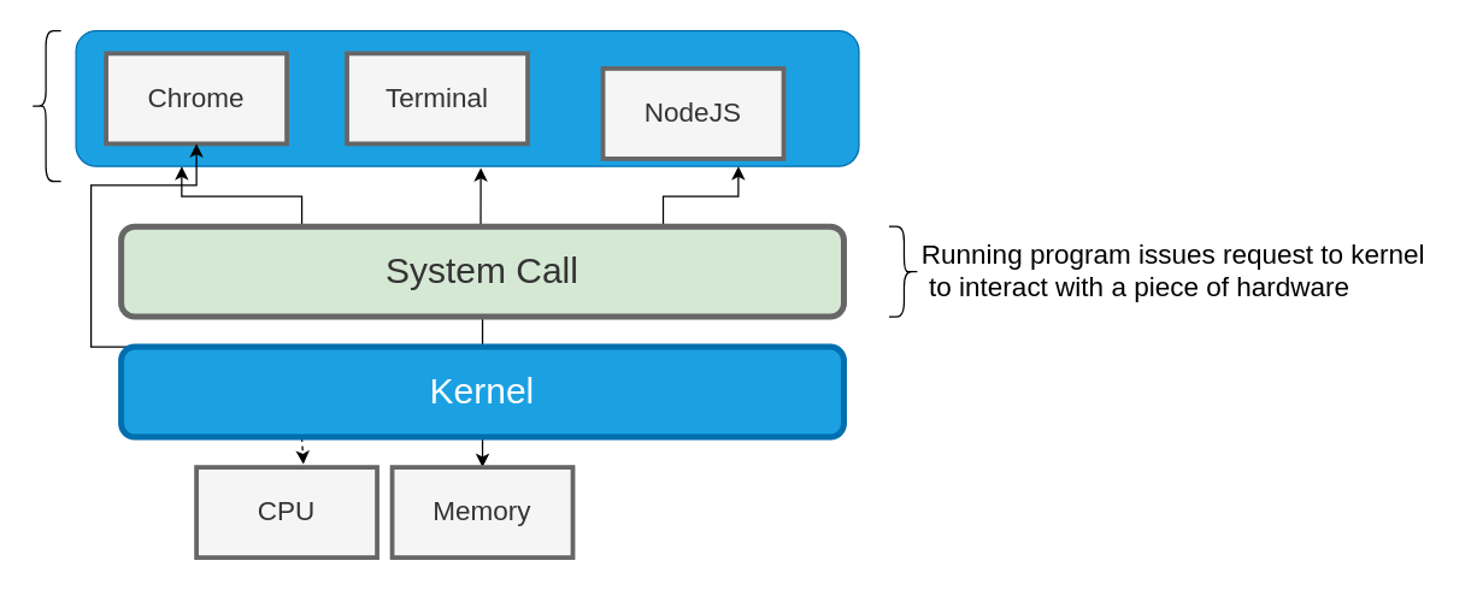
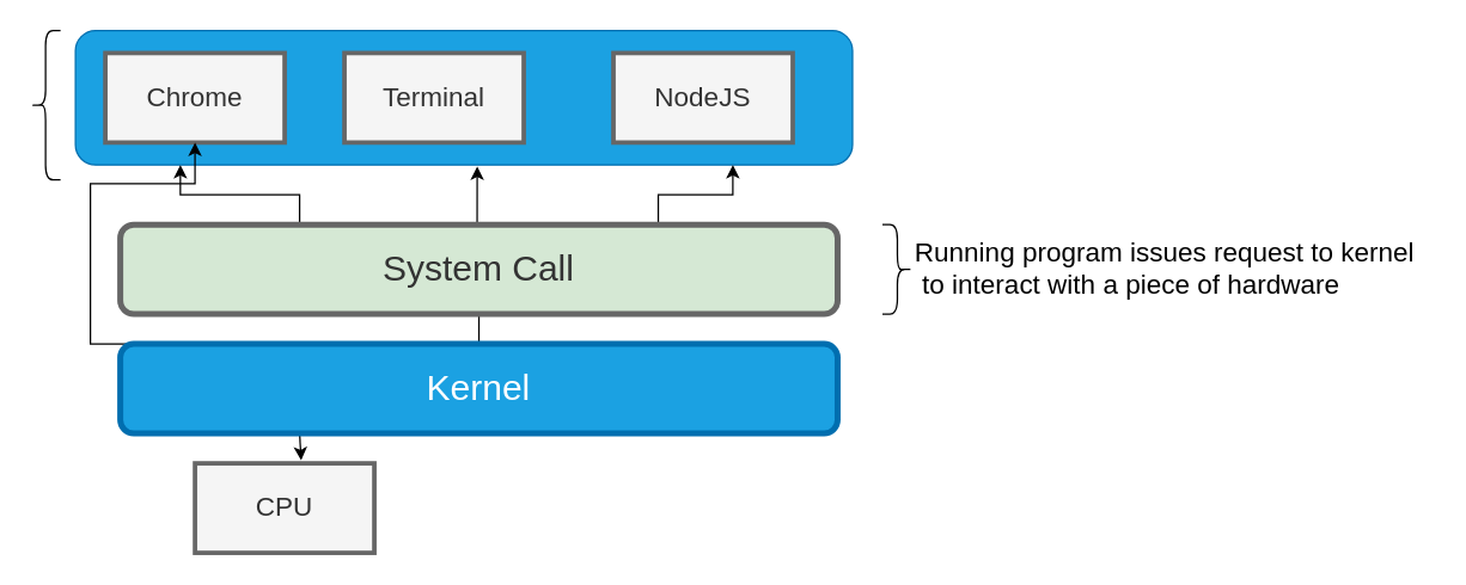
  <mxCell id="0" />
  <mxCell id="1" parent="0" />
  <mxCell id="2" value="" style="rounded=1;whiteSpace=wrap;html=1;fillColor=#1ba1e2;strokeColor=#006EAF;fontColor=#ffffff;" parent="1" vertex="1"><mxGeometry x="50" y="20" width="520" height="90" as="geometry" /></mxCell>
  <mxCell id="3" value="&lt;font style=&quot;font-size: 18px&quot;&gt;Chrome&lt;/font&gt;" style="rounded=0;whiteSpace=wrap;html=1;fillColor=#f5f5f5;strokeColor=#666666;fontColor=#333333;strokeWidth=3;" parent="1" vertex="1"><mxGeometry x="70" y="35" width="120" height="60" as="geometry" /></mxCell>
  <mxCell id="4" value="&lt;font style=&quot;font-size: 18px&quot;&gt;Terminal&lt;/font&gt;" style="rounded=0;whiteSpace=wrap;html=1;fillColor=#f5f5f5;strokeColor=#666666;fontColor=#333333;" parent="1" vertex="1"><mxGeometry x="230" y="35" width="120" height="60" as="geometry" /></mxCell>
- <mxCell id="5" value="&lt;font style=&quot;font-size: 18px&quot;&gt;NodeJS&lt;/font&gt;" style="rounded=0;whiteSpace=wrap;html=1;fillColor=#f5f5f5;strokeColor=#666666;fontColor=#333333;strokeWidth=3;" parent="1" vertex="1"><mxGeometry x="400" y="45" width="120" height="60" as="geometry" /></mxCell>
+ <mxCell id="5" value="&lt;font style=&quot;font-size: 18px&quot;&gt;NodeJS&lt;/font&gt;" style="rounded=0;whiteSpace=wrap;html=1;fillColor=#f5f5f5;strokeColor=#666666;fontColor=#333333;strokeWidth=3;" parent="1" vertex="1"><mxGeometry x="410" y="35" width="120" height="60" as="geometry" /></mxCell>
  <mxCell id="6" value="" style="shape=curlyBracket;whiteSpace=wrap;html=1;rounded=1;direction=west;" parent="1" vertex="1"><mxGeometry x="590" y="150" width="20" height="60" as="geometry" /></mxCell>
  <mxCell id="7" style="edgeStyle=orthogonalEdgeStyle;rounded=0;orthogonalLoop=1;jettySize=auto;html=1;exitX=0.25;exitY=0;exitDx=0;exitDy=0;entryX=0.135;entryY=1;entryDx=0;entryDy=0;entryPerimeter=0;" parent="1" source="11" target="2" edge="1"><mxGeometry relative="1" as="geometry" /></mxCell>
  <mxCell id="8" style="edgeStyle=orthogonalEdgeStyle;rounded=0;orthogonalLoop=1;jettySize=auto;html=1;exitX=0.5;exitY=0;exitDx=0;exitDy=0;entryX=0.517;entryY=1.011;entryDx=0;entryDy=0;entryPerimeter=0;" parent="1" source="11" target="2" edge="1"><mxGeometry relative="1" as="geometry" /></mxCell>
  <mxCell id="9" style="edgeStyle=orthogonalEdgeStyle;rounded=0;orthogonalLoop=1;jettySize=auto;html=1;exitX=0.75;exitY=0;exitDx=0;exitDy=0;entryX=0.846;entryY=1;entryDx=0;entryDy=0;entryPerimeter=0;" parent="1" source="11" target="2" edge="1"><mxGeometry relative="1" as="geometry" /></mxCell>
  <mxCell id="10" style="edgeStyle=orthogonalEdgeStyle;rounded=0;orthogonalLoop=1;jettySize=auto;html=1;exitX=0.5;exitY=1;exitDx=0;exitDy=0;" parent="1" source="11" target="3" edge="1"><mxGeometry relative="1" as="geometry" /></mxCell>
  <mxCell id="11" value="&lt;font style=&quot;font-size: 24px&quot;&gt;System Call&lt;/font&gt;" style="rounded=1;whiteSpace=wrap;html=1;fillColor=#d5e8d4;strokeColor=#666666;fontColor=#333333;strokeWidth=4;" parent="1" vertex="1"><mxGeometry x="80" y="150" width="480" height="60" as="geometry" /></mxCell>
- <mxCell id="12" style="edgeStyle=orthogonalEdgeStyle;rounded=0;orthogonalLoop=1;jettySize=auto;html=1;exitX=0.25;exitY=1;exitDx=0;exitDy=0;entryX=0.592;entryY=-0.033;entryDx=0;entryDy=0;entryPerimeter=0;dashed=1;" parent="1" source="14" target="15" edge="1"><mxGeometry relative="1" as="geometry" /></mxCell>
- <mxCell id="13" style="edgeStyle=orthogonalEdgeStyle;rounded=0;orthogonalLoop=1;jettySize=auto;html=1;exitX=0.5;exitY=1;exitDx=0;exitDy=0;entryX=0.5;entryY=0;entryDx=0;entryDy=0;" parent="1" source="14" target="16" edge="1"><mxGeometry relative="1" as="geometry" /></mxCell>
+ <mxCell id="12" style="edgeStyle=orthogonalEdgeStyle;rounded=0;orthogonalLoop=1;jettySize=auto;html=1;exitX=0.25;exitY=1;exitDx=0;exitDy=0;entryX=0.592;entryY=-0.033;entryDx=0;entryDy=0;entryPerimeter=0;" parent="1" source="14" target="15" edge="1"><mxGeometry relative="1" as="geometry" /></mxCell>
  <mxCell id="14" value="&lt;font style=&quot;font-size: 24px&quot;&gt;Kernel&lt;/font&gt;" style="rounded=1;whiteSpace=wrap;html=1;fillColor=#1ba1e2;strokeColor=#006EAF;fontColor=#ffffff;strokeWidth=4;" parent="1" vertex="1"><mxGeometry x="80" y="230" width="480" height="60" as="geometry" /></mxCell>
  <mxCell id="15" value="&lt;font style=&quot;font-size: 18px&quot;&gt;CPU&lt;/font&gt;" style="rounded=0;whiteSpace=wrap;html=1;fillColor=#f5f5f5;strokeColor=#666666;fontColor=#333333;strokeWidth=3;" parent="1" vertex="1"><mxGeometry x="130" y="310" width="120" height="60" as="geometry" /></mxCell>
- <mxCell id="16" value="&lt;font style=&quot;font-size: 18px&quot;&gt;Memory&lt;/font&gt;" style="rounded=0;whiteSpace=wrap;html=1;fillColor=#f5f5f5;strokeColor=#666666;fontColor=#333333;strokeWidth=3;" parent="1" vertex="1"><mxGeometry x="260" y="310" width="120" height="60" as="geometry" /></mxCell>
  <mxCell id="17" value="&lt;font style=&quot;font-size: 18px&quot;&gt;Running program issues request to kernel&lt;br&gt;&amp;nbsp;to interact with a piece of hardware&lt;/font&gt;" style="text;html=1;strokeColor=none;fillColor=none;align=left;verticalAlign=middle;whiteSpace=wrap;rounded=0;" parent="1" vertex="1"><mxGeometry x="610" y="150" width="349" height="60" as="geometry" /></mxCell>
  <mxCell id="18" value="" style="shape=curlyBracket;whiteSpace=wrap;html=1;rounded=1;" parent="1" vertex="1"><mxGeometry x="20" y="20" width="20" height="100" as="geometry" /></mxCell>
  <mxCell id="19" value="&lt;font style=&quot;font-size: 18px&quot;&gt;Terminal&lt;/font&gt;" style="rounded=0;whiteSpace=wrap;html=1;fillColor=#f5f5f5;strokeColor=#666666;fontColor=#333333;strokeWidth=3;" vertex="1" parent="1"><mxGeometry x="230" y="35" width="120" height="60" as="geometry" /></mxCell>
